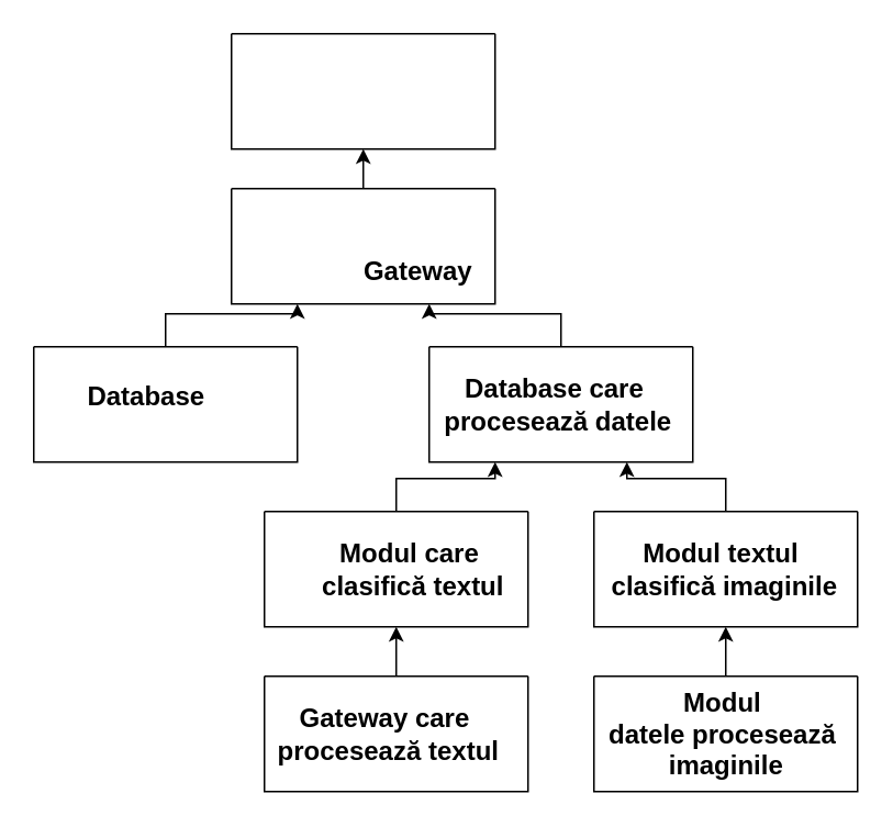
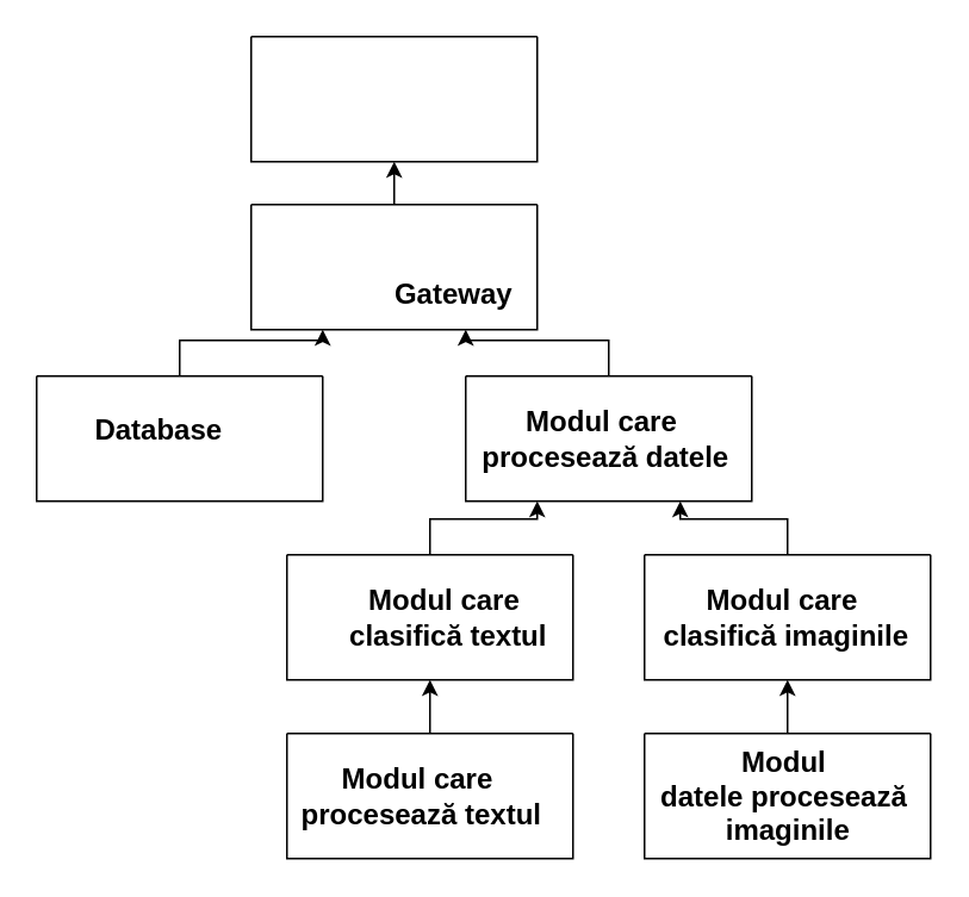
  <mxCell id="0" />
  <mxCell id="1" parent="0" />
  <mxCell id="2" value="" style="swimlane;startSize=0;" vertex="1" parent="1"><mxGeometry x="140" y="20" width="160" height="70" as="geometry"><mxRectangle x="240" y="225" width="50" height="40" as="alternateBounds" /></mxGeometry></mxCell>
  <mxCell id="3" style="edgeStyle=orthogonalEdgeStyle;rounded=0;orthogonalLoop=1;jettySize=auto;html=1;exitX=0.5;exitY=0;exitDx=0;exitDy=0;entryX=0.5;entryY=1;entryDx=0;entryDy=0;" edge="1" parent="1" source="4" target="2"><mxGeometry relative="1" as="geometry" /></mxCell>
  <mxCell id="4" value="" style="swimlane;startSize=0;" vertex="1" parent="1"><mxGeometry x="140" y="114" width="160" height="70" as="geometry"><mxRectangle x="240" y="225" width="50" height="40" as="alternateBounds" /></mxGeometry></mxCell>
  <mxCell id="5" value="&lt;b&gt;&lt;font style=&quot;font-size: 16px;&quot;&gt;Gateway&lt;/font&gt;&lt;/b&gt;" style="text;html=1;align=center;verticalAlign=middle;resizable=0;points=[];autosize=1;strokeColor=none;fillColor=none;strokeWidth=4;" vertex="1" parent="4"><mxGeometry x="67.5" y="35" width="90" height="30" as="geometry" /></mxCell>
  <mxCell id="6" style="edgeStyle=orthogonalEdgeStyle;rounded=0;orthogonalLoop=1;jettySize=auto;html=1;exitX=0.5;exitY=0;exitDx=0;exitDy=0;entryX=0.25;entryY=1;entryDx=0;entryDy=0;" edge="1" parent="1" source="7" target="10"><mxGeometry relative="1" as="geometry" /></mxCell>
  <mxCell id="7" value="" style="swimlane;startSize=0;" vertex="1" parent="1"><mxGeometry x="160" y="310" width="160" height="70" as="geometry"><mxRectangle x="240" y="225" width="50" height="40" as="alternateBounds" /></mxGeometry></mxCell>
  <mxCell id="8" value="&lt;b&gt;&lt;font style=&quot;font-size: 16px;&quot;&gt;Modul care&amp;nbsp;&lt;/font&gt;&lt;/b&gt;&lt;div&gt;&lt;b&gt;&lt;font style=&quot;font-size: 16px;&quot;&gt;clasifică textul&lt;/font&gt;&lt;/b&gt;&lt;/div&gt;" style="text;html=1;align=center;verticalAlign=middle;resizable=0;points=[];autosize=1;strokeColor=none;fillColor=none;strokeWidth=4;" vertex="1" parent="7"><mxGeometry x="25" y="10" width="130" height="50" as="geometry" /></mxCell>
  <mxCell id="9" style="edgeStyle=orthogonalEdgeStyle;rounded=0;orthogonalLoop=1;jettySize=auto;html=1;exitX=0.5;exitY=0;exitDx=0;exitDy=0;entryX=0.75;entryY=1;entryDx=0;entryDy=0;" edge="1" parent="1" source="10" target="4"><mxGeometry relative="1" as="geometry" /></mxCell>
  <mxCell id="10" value="" style="swimlane;startSize=0;" vertex="1" parent="1"><mxGeometry x="260" y="210" width="160" height="70" as="geometry"><mxRectangle x="240" y="225" width="50" height="40" as="alternateBounds" /></mxGeometry></mxCell>
- <mxCell id="11" value="&lt;b&gt;&lt;font style=&quot;font-size: 16px;&quot;&gt;Database care&amp;nbsp;&lt;/font&gt;&lt;/b&gt;&lt;div&gt;&lt;b&gt;&lt;font style=&quot;font-size: 16px;&quot;&gt;procesează datele&lt;/font&gt;&lt;/b&gt;&lt;/div&gt;" style="text;html=1;align=center;verticalAlign=middle;resizable=0;points=[];autosize=1;strokeColor=none;fillColor=none;strokeWidth=4;" vertex="1" parent="10"><mxGeometry x="-2.5" y="10" width="160" height="50" as="geometry" /></mxCell>
+ <mxCell id="11" value="&lt;b&gt;&lt;font style=&quot;font-size: 16px;&quot;&gt;Modul care&amp;nbsp;&lt;/font&gt;&lt;/b&gt;&lt;div&gt;&lt;b&gt;&lt;font style=&quot;font-size: 16px;&quot;&gt;procesează datele&lt;/font&gt;&lt;/b&gt;&lt;/div&gt;" style="text;html=1;align=center;verticalAlign=middle;resizable=0;points=[];autosize=1;strokeColor=none;fillColor=none;strokeWidth=4;" vertex="1" parent="10"><mxGeometry x="-2.5" y="10" width="160" height="50" as="geometry" /></mxCell>
  <mxCell id="12" style="edgeStyle=orthogonalEdgeStyle;rounded=0;orthogonalLoop=1;jettySize=auto;html=1;exitX=0.5;exitY=0;exitDx=0;exitDy=0;entryX=0.75;entryY=1;entryDx=0;entryDy=0;" edge="1" parent="1" source="13" target="10"><mxGeometry relative="1" as="geometry" /></mxCell>
  <mxCell id="13" value="" style="swimlane;startSize=0;" vertex="1" parent="1"><mxGeometry x="360" y="310" width="160" height="70" as="geometry"><mxRectangle x="240" y="225" width="50" height="40" as="alternateBounds" /></mxGeometry></mxCell>
- <mxCell id="14" value="&lt;b&gt;&lt;font style=&quot;font-size: 16px;&quot;&gt;Modul textul&amp;nbsp;&lt;/font&gt;&lt;/b&gt;&lt;div&gt;&lt;b&gt;&lt;font style=&quot;font-size: 16px;&quot;&gt;clasifică imaginile&lt;/font&gt;&lt;/b&gt;&lt;/div&gt;" style="text;html=1;align=center;verticalAlign=middle;resizable=0;points=[];autosize=1;strokeColor=none;fillColor=none;strokeWidth=4;" vertex="1" parent="13"><mxGeometry x="-1.25" y="10" width="160" height="50" as="geometry" /></mxCell>
+ <mxCell id="14" value="&lt;b&gt;&lt;font style=&quot;font-size: 16px;&quot;&gt;Modul care&amp;nbsp;&lt;/font&gt;&lt;/b&gt;&lt;div&gt;&lt;b&gt;&lt;font style=&quot;font-size: 16px;&quot;&gt;clasifică imaginile&lt;/font&gt;&lt;/b&gt;&lt;/div&gt;" style="text;html=1;align=center;verticalAlign=middle;resizable=0;points=[];autosize=1;strokeColor=none;fillColor=none;strokeWidth=4;" vertex="1" parent="13"><mxGeometry x="-1.25" y="10" width="160" height="50" as="geometry" /></mxCell>
  <mxCell id="15" style="edgeStyle=orthogonalEdgeStyle;rounded=0;orthogonalLoop=1;jettySize=auto;html=1;exitX=0.5;exitY=0;exitDx=0;exitDy=0;entryX=0.5;entryY=1;entryDx=0;entryDy=0;" edge="1" parent="1" source="16" target="7"><mxGeometry relative="1" as="geometry" /></mxCell>
  <mxCell id="16" value="" style="swimlane;startSize=0;" vertex="1" parent="1"><mxGeometry x="160" y="410" width="160" height="70" as="geometry"><mxRectangle x="240" y="225" width="50" height="40" as="alternateBounds" /></mxGeometry></mxCell>
- <mxCell id="17" value="&lt;b&gt;&lt;font style=&quot;font-size: 16px;&quot;&gt;Gateway care&amp;nbsp;&lt;/font&gt;&lt;/b&gt;&lt;div&gt;&lt;span style=&quot;font-size: 16px;&quot;&gt;&lt;b&gt;procesează textul&lt;/b&gt;&lt;/span&gt;&lt;/div&gt;" style="text;html=1;align=center;verticalAlign=middle;resizable=0;points=[];autosize=1;strokeColor=none;fillColor=none;strokeWidth=4;" vertex="1" parent="16"><mxGeometry x="-5" y="10" width="160" height="50" as="geometry" /></mxCell>
+ <mxCell id="17" value="&lt;b&gt;&lt;font style=&quot;font-size: 16px;&quot;&gt;Modul care&amp;nbsp;&lt;/font&gt;&lt;/b&gt;&lt;div&gt;&lt;span style=&quot;font-size: 16px;&quot;&gt;&lt;b&gt;procesează textul&lt;/b&gt;&lt;/span&gt;&lt;/div&gt;" style="text;html=1;align=center;verticalAlign=middle;resizable=0;points=[];autosize=1;strokeColor=none;fillColor=none;strokeWidth=4;" vertex="1" parent="16"><mxGeometry x="-5" y="10" width="160" height="50" as="geometry" /></mxCell>
  <mxCell id="18" style="edgeStyle=orthogonalEdgeStyle;rounded=0;orthogonalLoop=1;jettySize=auto;html=1;exitX=0.5;exitY=0;exitDx=0;exitDy=0;entryX=0.5;entryY=1;entryDx=0;entryDy=0;" edge="1" parent="1" source="19" target="13"><mxGeometry relative="1" as="geometry" /></mxCell>
  <mxCell id="19" value="" style="swimlane;startSize=0;" vertex="1" parent="1"><mxGeometry x="360" y="410" width="160" height="70" as="geometry"><mxRectangle x="240" y="225" width="50" height="40" as="alternateBounds" /></mxGeometry></mxCell>
  <mxCell id="20" value="&lt;b&gt;&lt;font style=&quot;font-size: 16px;&quot;&gt;Modul&amp;nbsp;&lt;/font&gt;&lt;/b&gt;&lt;div&gt;&lt;b&gt;&lt;font style=&quot;font-size: 16px;&quot;&gt;datele&amp;nbsp;&lt;/font&gt;&lt;/b&gt;&lt;b style=&quot;font-size: 16px; background-color: initial;&quot;&gt;procesează&amp;nbsp;&lt;/b&gt;&lt;/div&gt;&lt;div&gt;&lt;b style=&quot;font-size: 16px; background-color: initial;&quot;&gt;imaginile&lt;/b&gt;&lt;/div&gt;" style="text;html=1;align=center;verticalAlign=middle;resizable=0;points=[];autosize=1;strokeColor=none;fillColor=none;strokeWidth=4;" vertex="1" parent="19"><mxGeometry x="5" width="150" height="70" as="geometry" /></mxCell>
  <mxCell id="21" style="edgeStyle=orthogonalEdgeStyle;rounded=0;orthogonalLoop=1;jettySize=auto;html=1;exitX=0.5;exitY=0;exitDx=0;exitDy=0;entryX=0.25;entryY=1;entryDx=0;entryDy=0;" edge="1" parent="1" source="22" target="4"><mxGeometry relative="1" as="geometry" /></mxCell>
  <mxCell id="22" value="" style="swimlane;startSize=0;" vertex="1" parent="1"><mxGeometry x="20" y="210" width="160" height="70" as="geometry"><mxRectangle x="240" y="225" width="50" height="40" as="alternateBounds" /></mxGeometry></mxCell>
  <mxCell id="23" value="&lt;span style=&quot;font-size: 16px;&quot;&gt;&lt;b&gt;Database&lt;/b&gt;&lt;/span&gt;" style="text;html=1;align=center;verticalAlign=middle;resizable=0;points=[];autosize=1;strokeColor=none;fillColor=none;strokeWidth=4;" vertex="1" parent="22"><mxGeometry x="22.5" y="15" width="90" height="30" as="geometry" /></mxCell>
